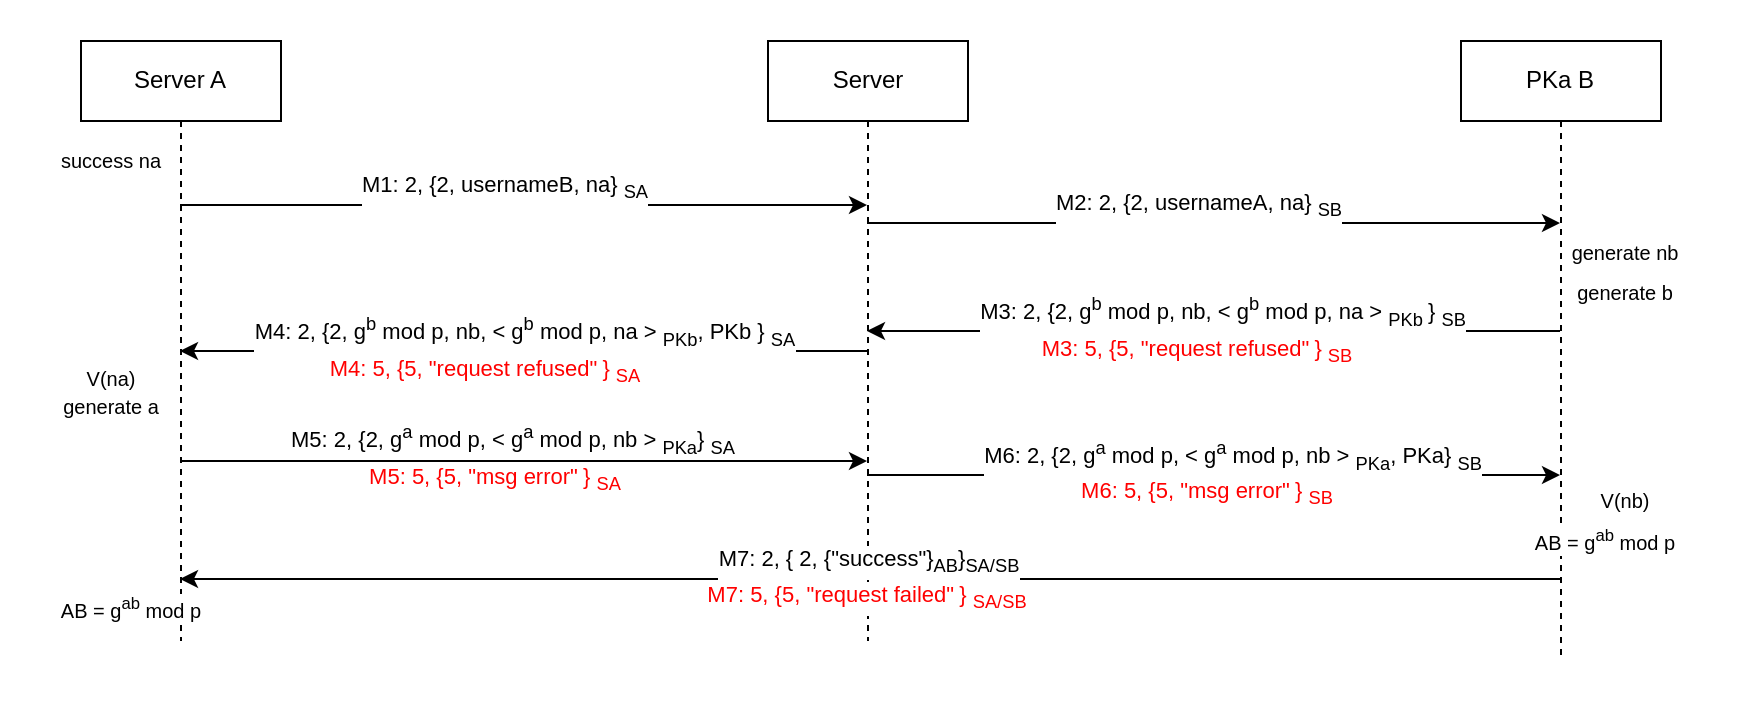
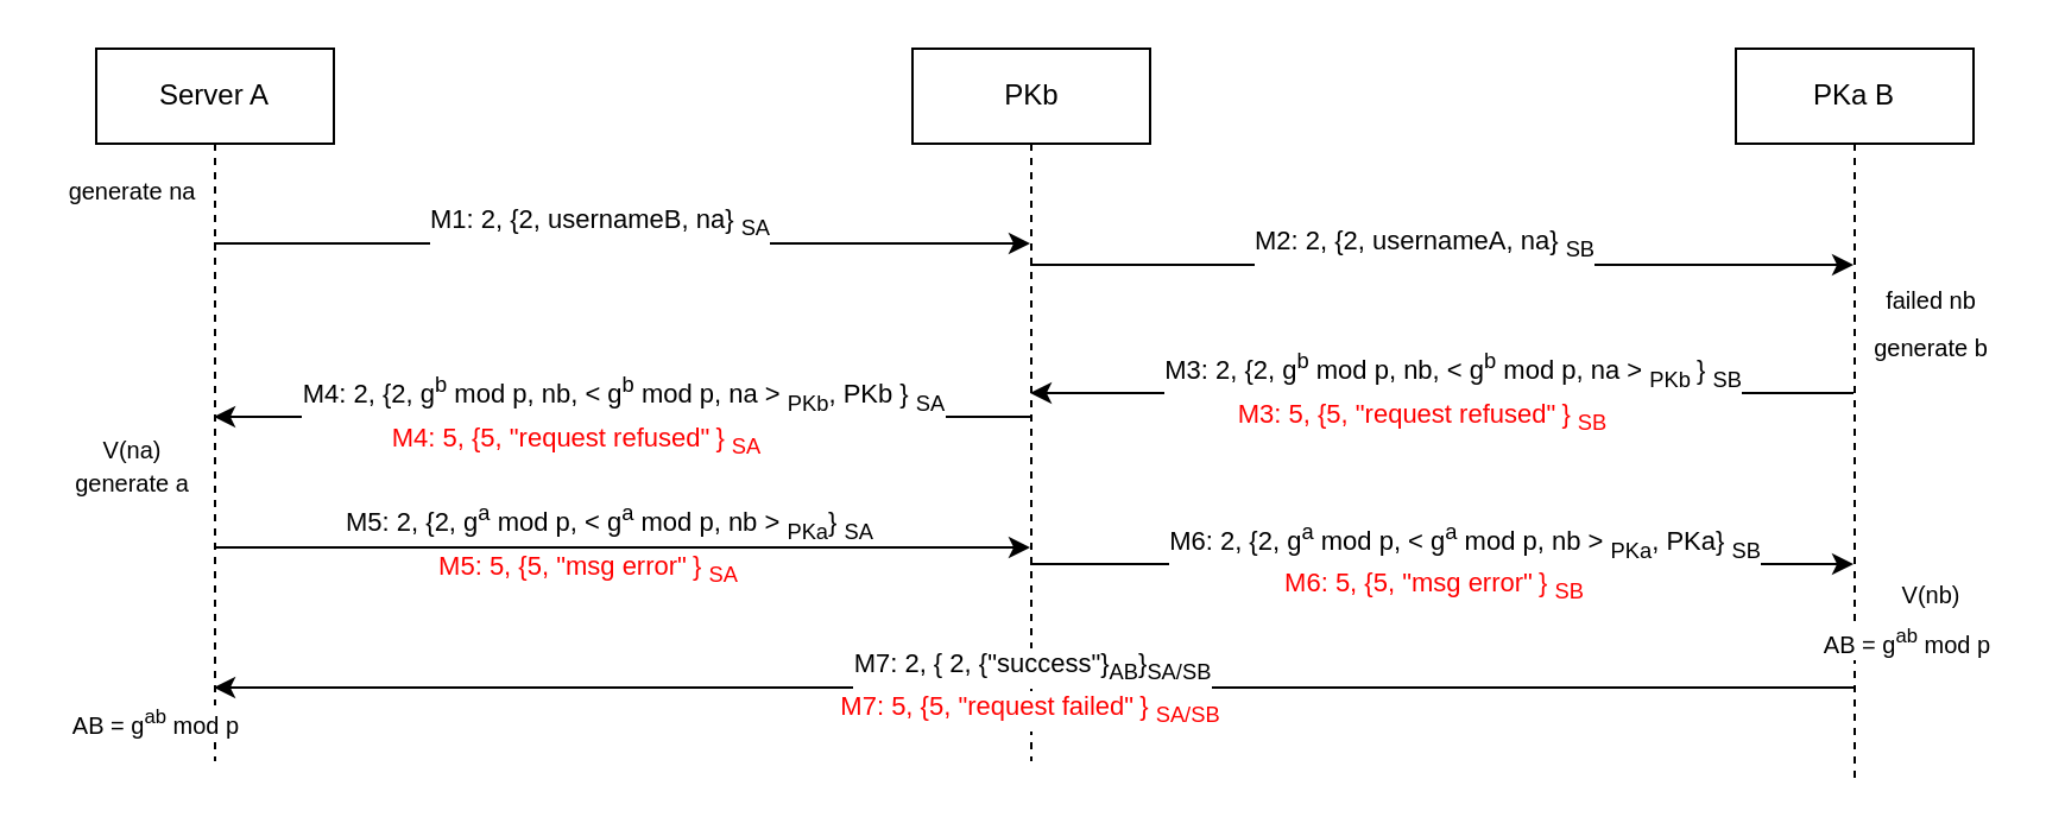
  <mxCell id="0" />
  <mxCell id="1" parent="0" />
  <mxCell id="2" value="Server A" style="shape=umlLifeline;perimeter=lifelinePerimeter;whiteSpace=wrap;html=1;container=1;collapsible=0;recursiveResize=0;outlineConnect=0;" parent="1" vertex="1"><mxGeometry x="40" y="20" width="100" height="300" as="geometry" /></mxCell>
- <mxCell id="3" value="Server" style="shape=umlLifeline;perimeter=lifelinePerimeter;whiteSpace=wrap;html=1;container=1;collapsible=0;recursiveResize=0;outlineConnect=0;" parent="1" vertex="1"><mxGeometry x="383.5" y="20" width="100" height="300" as="geometry" /></mxCell>
+ <mxCell id="3" value="PKb" style="shape=umlLifeline;perimeter=lifelinePerimeter;whiteSpace=wrap;html=1;container=1;collapsible=0;recursiveResize=0;outlineConnect=0;" parent="1" vertex="1"><mxGeometry x="383.5" y="20" width="100" height="300" as="geometry" /></mxCell>
  <mxCell id="4" value="PKa B" style="shape=umlLifeline;perimeter=lifelinePerimeter;whiteSpace=wrap;html=1;container=1;collapsible=0;recursiveResize=0;outlineConnect=0;" vertex="1" parent="1"><mxGeometry x="730" y="20" width="100" height="310" as="geometry" /></mxCell>
  <mxCell id="5" value="" style="endArrow=classic;html=1;" edge="1" parent="1"><mxGeometry width="50" height="50" relative="1" as="geometry"><mxPoint x="89.5" y="102" as="sourcePoint" /><mxPoint x="433" y="102" as="targetPoint" /></mxGeometry></mxCell>
  <mxCell id="6" value="M1: 2, {2, usernameB, na} &lt;sub&gt;SA&lt;/sub&gt;" style="edgeLabel;html=1;align=center;verticalAlign=middle;resizable=0;points=[];" vertex="1" connectable="0" parent="5"><mxGeometry x="-0.06" y="-1" relative="1" as="geometry"><mxPoint x="1" y="-10" as="offset" /></mxGeometry></mxCell>
  <mxCell id="7" value="" style="endArrow=classic;html=1;" edge="1" parent="1"><mxGeometry width="50" height="50" relative="1" as="geometry"><mxPoint x="89.5" y="230" as="sourcePoint" /><mxPoint x="433" y="230" as="targetPoint" /></mxGeometry></mxCell>
  <mxCell id="8" value="M5: 2, {2, g&lt;sup&gt;a&lt;/sup&gt;&amp;nbsp;mod p, &amp;lt; g&lt;sup&gt;a&lt;/sup&gt;&amp;nbsp;mod p, nb &amp;gt;&amp;nbsp;&lt;sub&gt;PKa&lt;/sub&gt;}&amp;nbsp;&lt;sub&gt;SA&lt;/sub&gt;" style="edgeLabel;html=1;align=center;verticalAlign=middle;resizable=0;points=[];" vertex="1" connectable="0" parent="7"><mxGeometry x="-0.058" y="-1" relative="1" as="geometry"><mxPoint x="4" y="-12" as="offset" /></mxGeometry></mxCell>
  <mxCell id="9" value="M5: 5, {5, &quot;msg error&quot;&lt;sub&gt;&amp;nbsp;&lt;/sub&gt;}&amp;nbsp;&lt;sub&gt;SA&lt;/sub&gt;" style="edgeLabel;html=1;align=center;verticalAlign=middle;resizable=0;points=[];fontColor=#FF0000;" vertex="1" connectable="0" parent="7"><mxGeometry x="-0.063" y="1" relative="1" as="geometry"><mxPoint x="-4" y="10" as="offset" /></mxGeometry></mxCell>
  <mxCell id="10" value="" style="endArrow=classic;html=1;" edge="1" parent="1"><mxGeometry width="50" height="50" relative="1" as="geometry"><mxPoint x="433" y="175" as="sourcePoint" /><mxPoint x="89.5" y="175" as="targetPoint" /></mxGeometry></mxCell>
  <mxCell id="11" value="M4: 2, {2, g&lt;sup&gt;b&lt;/sup&gt; mod p, nb, &amp;lt; g&lt;sup&gt;b&lt;/sup&gt; mod p, na &amp;gt; &lt;sub&gt;PKb&lt;/sub&gt;, PKb }&amp;nbsp;&lt;sub&gt;SA&lt;/sub&gt;" style="edgeLabel;html=1;align=center;verticalAlign=middle;resizable=0;points=[];" vertex="1" connectable="0" parent="10"><mxGeometry x="0.183" y="-1" relative="1" as="geometry"><mxPoint x="31" y="-9" as="offset" /></mxGeometry></mxCell>
  <mxCell id="12" value="M4: 5, {5, &quot;request refused&quot;&lt;sub&gt;&amp;nbsp;&lt;/sub&gt;}&amp;nbsp;&lt;sub&gt;SA&lt;/sub&gt;" style="edgeLabel;html=1;align=center;verticalAlign=middle;resizable=0;points=[];fontColor=#FF0000;" vertex="1" connectable="0" parent="10"><mxGeometry x="0.119" y="-1" relative="1" as="geometry"><mxPoint y="11" as="offset" /></mxGeometry></mxCell>
  <mxCell id="13" value="" style="endArrow=classic;html=1;" edge="1" parent="1"><mxGeometry width="50" height="50" relative="1" as="geometry"><mxPoint x="433" y="111" as="sourcePoint" /><mxPoint x="779.5" y="111" as="targetPoint" /></mxGeometry></mxCell>
  <mxCell id="14" value="M2: 2, {2, usernameA, na} &lt;sub&gt;SB&lt;/sub&gt;" style="edgeLabel;html=1;align=center;verticalAlign=middle;resizable=0;points=[];" vertex="1" connectable="0" parent="13"><mxGeometry x="-0.047" y="-2" relative="1" as="geometry"><mxPoint y="-11" as="offset" /></mxGeometry></mxCell>
  <mxCell id="15" value="" style="endArrow=classic;html=1;" edge="1" parent="1"><mxGeometry width="50" height="50" relative="1" as="geometry"><mxPoint x="779.5" y="165" as="sourcePoint" /><mxPoint x="433" y="165" as="targetPoint" /></mxGeometry></mxCell>
  <mxCell id="16" value="M3: 2, {2, g&lt;sup&gt;b&lt;/sup&gt; mod p, nb, &amp;lt; g&lt;sup&gt;b&lt;/sup&gt; mod p, na &amp;gt; &lt;sub&gt;PKb &lt;/sub&gt;} &lt;sub&gt;SB&lt;/sub&gt;" style="edgeLabel;html=1;align=center;verticalAlign=middle;resizable=0;points=[];" vertex="1" connectable="0" parent="15"><mxGeometry x="0.062" y="-1" relative="1" as="geometry"><mxPoint x="15" y="-9" as="offset" /></mxGeometry></mxCell>
  <mxCell id="17" value="M3: 5, {5, &quot;request refused&quot;&lt;sub&gt;&amp;nbsp;&lt;/sub&gt;}&amp;nbsp;&lt;sub&gt;SB&lt;/sub&gt;" style="edgeLabel;html=1;align=center;verticalAlign=middle;resizable=0;points=[];fontColor=#FF0000;" vertex="1" connectable="0" parent="15"><mxGeometry x="0.051" y="2" relative="1" as="geometry"><mxPoint y="8" as="offset" /></mxGeometry></mxCell>
  <mxCell id="18" value="" style="endArrow=classic;html=1;" edge="1" parent="1"><mxGeometry width="50" height="50" relative="1" as="geometry"><mxPoint x="433" y="237" as="sourcePoint" /><mxPoint x="779.5" y="237" as="targetPoint" /></mxGeometry></mxCell>
  <mxCell id="19" value="M6: 2, {2, g&lt;sup&gt;a&lt;/sup&gt;&amp;nbsp;mod p, &amp;lt; g&lt;sup&gt;a&lt;/sup&gt;&amp;nbsp;mod p, nb &amp;gt;&amp;nbsp;&lt;sub&gt;PKa&lt;/sub&gt;, PKa}&amp;nbsp;&lt;sub&gt;SB&lt;/sub&gt;" style="edgeLabel;html=1;align=center;verticalAlign=middle;resizable=0;points=[];" vertex="1" connectable="0" parent="18"><mxGeometry x="0.204" relative="1" as="geometry"><mxPoint x="-27" y="-10" as="offset" /></mxGeometry></mxCell>
  <mxCell id="20" value="M6: 5, {5, &quot;msg error&quot;&lt;sub&gt;&amp;nbsp;&lt;/sub&gt;}&amp;nbsp;&lt;sub&gt;SB&lt;/sub&gt;" style="edgeLabel;html=1;align=center;verticalAlign=middle;resizable=0;points=[];fontColor=#FF0000;" vertex="1" connectable="0" parent="18"><mxGeometry x="-0.043" relative="1" as="geometry"><mxPoint x="3" y="9" as="offset" /></mxGeometry></mxCell>
  <mxCell id="21" value="" style="endArrow=classic;html=1;" edge="1" parent="1"><mxGeometry width="50" height="50" relative="1" as="geometry"><mxPoint x="779.5" y="289" as="sourcePoint" /><mxPoint x="89.5" y="289" as="targetPoint" /></mxGeometry></mxCell>
  <mxCell id="22" value="M7: 2, { 2, {&quot;success&quot;}&lt;sub&gt;AB&lt;/sub&gt;}&lt;sub&gt;SA/SB&lt;/sub&gt;" style="edgeLabel;html=1;align=center;verticalAlign=middle;resizable=0;points=[];" vertex="1" connectable="0" parent="21"><mxGeometry x="0.081" y="-2" relative="1" as="geometry"><mxPoint x="27" y="-7" as="offset" /></mxGeometry></mxCell>
  <mxCell id="23" value="M7: 5, {5, &quot;request failed&quot;&lt;sub&gt;&amp;nbsp;&lt;/sub&gt;}&amp;nbsp;&lt;sub&gt;SA/SB&lt;/sub&gt;" style="edgeLabel;html=1;align=center;verticalAlign=middle;resizable=0;points=[];fontColor=#FF0000;" vertex="1" connectable="0" parent="21"><mxGeometry x="0.044" y="1" relative="1" as="geometry"><mxPoint x="13" y="8" as="offset" /></mxGeometry></mxCell>
- <mxCell id="24" value="success na" style="text;html=1;align=center;verticalAlign=middle;resizable=0;points=[];autosize=1;strokeColor=none;fontSize=10;" vertex="1" parent="1"><mxGeometry y="70" width="70" height="20" as="geometry" x="20" /></mxCell>
+ <mxCell id="24" value="generate na" style="text;html=1;align=center;verticalAlign=middle;resizable=0;points=[];autosize=1;strokeColor=none;fontSize=10;" vertex="1" parent="1"><mxGeometry y="70" width="70" height="20" as="geometry" x="20" /></mxCell>
  <mxCell id="25" value="&lt;font style=&quot;font-size: 10px&quot;&gt;AB = g&lt;sup&gt;ab&lt;/sup&gt; mod p&lt;/font&gt;" style="text;html=1;align=center;verticalAlign=middle;resizable=0;points=[];autosize=1;strokeColor=none;fontSize=10;labelBackgroundColor=#ffffff;" vertex="1" parent="1"><mxGeometry x="757" y="260" width="90" height="20" as="geometry" /></mxCell>
  <mxCell id="26" value="V(nb)" style="text;html=1;align=center;verticalAlign=middle;resizable=0;points=[];autosize=1;strokeColor=none;fontSize=10;" vertex="1" parent="1"><mxGeometry x="792" y="240" width="40" height="20" as="geometry" /></mxCell>
  <mxCell id="27" value="generate a" style="text;html=1;align=center;verticalAlign=middle;resizable=0;points=[];autosize=1;strokeColor=none;fontSize=10;" vertex="1" parent="1"><mxGeometry x="25" y="193" width="60" height="20" as="geometry" /></mxCell>
  <mxCell id="28" value="V(na)" style="text;html=1;align=center;verticalAlign=middle;resizable=0;points=[];autosize=1;strokeColor=none;fontSize=10;" vertex="1" parent="1"><mxGeometry x="35" y="179" width="40" height="20" as="geometry" /></mxCell>
  <mxCell id="29" value="generate b" style="text;html=1;align=center;verticalAlign=middle;resizable=0;points=[];autosize=1;strokeColor=none;fontSize=10;" vertex="1" parent="1"><mxGeometry x="782" y="136" width="60" height="20" as="geometry" /></mxCell>
- <mxCell id="30" value="generate nb" style="text;html=1;align=center;verticalAlign=middle;resizable=0;points=[];autosize=1;strokeColor=none;fontSize=10;" vertex="1" parent="1"><mxGeometry x="777" y="116" width="70" height="20" as="geometry" /></mxCell>
+ <mxCell id="30" value="failed nb" style="text;html=1;align=center;verticalAlign=middle;resizable=0;points=[];autosize=1;strokeColor=none;fontSize=10;" vertex="1" parent="1"><mxGeometry x="777" y="116" width="70" height="20" as="geometry" /></mxCell>
  <mxCell id="31" value="&lt;font style=&quot;font-size: 10px&quot;&gt;AB = g&lt;sup&gt;ab&lt;/sup&gt; mod p&lt;/font&gt;" style="text;html=1;align=center;verticalAlign=middle;resizable=0;points=[];autosize=1;strokeColor=none;fontSize=10;labelBackgroundColor=#ffffff;" vertex="1" parent="1"><mxGeometry y="294" width="90" height="20" as="geometry" x="20" /></mxCell>
